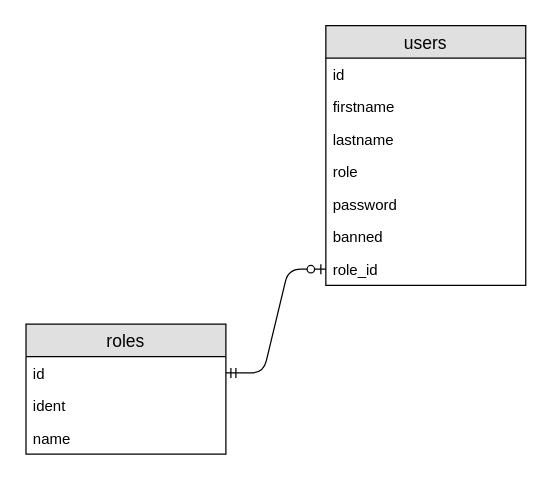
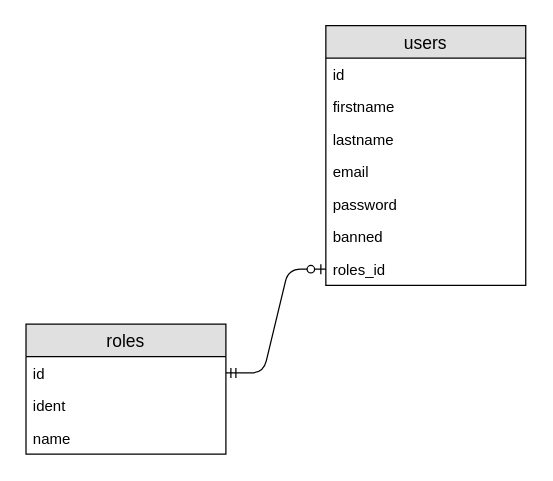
  <mxCell id="0" />
  <mxCell id="1" parent="0" />
  <mxCell id="2" value="users" style="swimlane;fontStyle=0;childLayout=stackLayout;horizontal=1;startSize=26;fillColor=#e0e0e0;horizontalStack=0;resizeParent=1;resizeParentMax=0;resizeLast=0;collapsible=1;marginBottom=0;swimlaneFillColor=#ffffff;align=center;fontSize=14;" vertex="1" parent="1"><mxGeometry x="260" y="20" width="160" height="208" as="geometry" /></mxCell>
  <mxCell id="3" value="id" style="text;strokeColor=none;fillColor=none;spacingLeft=4;spacingRight=4;overflow=hidden;rotatable=0;points=[[0,0.5],[1,0.5]];portConstraint=eastwest;fontSize=12;" vertex="1" parent="2"><mxGeometry y="26" width="160" height="26" as="geometry" /></mxCell>
  <mxCell id="4" value="firstname&#10;" style="text;strokeColor=none;fillColor=none;spacingLeft=4;spacingRight=4;overflow=hidden;rotatable=0;points=[[0,0.5],[1,0.5]];portConstraint=eastwest;fontSize=12;" vertex="1" parent="2"><mxGeometry y="52" width="160" height="26" as="geometry" /></mxCell>
  <mxCell id="5" value="lastname&#10;" style="text;strokeColor=none;fillColor=none;spacingLeft=4;spacingRight=4;overflow=hidden;rotatable=0;points=[[0,0.5],[1,0.5]];portConstraint=eastwest;fontSize=12;" vertex="1" parent="2"><mxGeometry y="78" width="160" height="26" as="geometry" /></mxCell>
- <mxCell id="6" value="role&#10;" style="text;strokeColor=none;fillColor=none;spacingLeft=4;spacingRight=4;overflow=hidden;rotatable=0;points=[[0,0.5],[1,0.5]];portConstraint=eastwest;fontSize=12;" vertex="1" parent="2"><mxGeometry y="104" width="160" height="26" as="geometry" /></mxCell>
+ <mxCell id="6" value="email&#10;" style="text;strokeColor=none;fillColor=none;spacingLeft=4;spacingRight=4;overflow=hidden;rotatable=0;points=[[0,0.5],[1,0.5]];portConstraint=eastwest;fontSize=12;" vertex="1" parent="2"><mxGeometry y="104" width="160" height="26" as="geometry" /></mxCell>
  <mxCell id="7" value="password&#10;" style="text;strokeColor=none;fillColor=none;spacingLeft=4;spacingRight=4;overflow=hidden;rotatable=0;points=[[0,0.5],[1,0.5]];portConstraint=eastwest;fontSize=12;" vertex="1" parent="2"><mxGeometry y="130" width="160" height="26" as="geometry" /></mxCell>
  <mxCell id="8" value="banned&#10;" style="text;strokeColor=none;fillColor=none;spacingLeft=4;spacingRight=4;overflow=hidden;rotatable=0;points=[[0,0.5],[1,0.5]];portConstraint=eastwest;fontSize=12;" vertex="1" parent="2"><mxGeometry y="156" width="160" height="26" as="geometry" /></mxCell>
- <mxCell id="9" value="role_id&#10;" style="text;strokeColor=none;fillColor=none;spacingLeft=4;spacingRight=4;overflow=hidden;rotatable=0;points=[[0,0.5],[1,0.5]];portConstraint=eastwest;fontSize=12;" vertex="1" parent="2"><mxGeometry y="182" width="160" height="26" as="geometry" /></mxCell>
+ <mxCell id="9" value="roles_id&#10;" style="text;strokeColor=none;fillColor=none;spacingLeft=4;spacingRight=4;overflow=hidden;rotatable=0;points=[[0,0.5],[1,0.5]];portConstraint=eastwest;fontSize=12;" vertex="1" parent="2"><mxGeometry y="182" width="160" height="26" as="geometry" /></mxCell>
  <mxCell id="10" value="roles" style="swimlane;fontStyle=0;childLayout=stackLayout;horizontal=1;startSize=26;fillColor=#e0e0e0;horizontalStack=0;resizeParent=1;resizeParentMax=0;resizeLast=0;collapsible=1;marginBottom=0;swimlaneFillColor=#ffffff;align=center;fontSize=14;" vertex="1" parent="1"><mxGeometry x="20" y="259" width="160" height="104" as="geometry" /></mxCell>
  <mxCell id="11" value="id" style="text;strokeColor=none;fillColor=none;spacingLeft=4;spacingRight=4;overflow=hidden;rotatable=0;points=[[0,0.5],[1,0.5]];portConstraint=eastwest;fontSize=12;" vertex="1" parent="10"><mxGeometry y="26" width="160" height="26" as="geometry" /></mxCell>
  <mxCell id="12" value="ident" style="text;strokeColor=none;fillColor=none;spacingLeft=4;spacingRight=4;overflow=hidden;rotatable=0;points=[[0,0.5],[1,0.5]];portConstraint=eastwest;fontSize=12;" vertex="1" parent="10"><mxGeometry y="52" width="160" height="26" as="geometry" /></mxCell>
  <mxCell id="13" value="name" style="text;strokeColor=none;fillColor=none;spacingLeft=4;spacingRight=4;overflow=hidden;rotatable=0;points=[[0,0.5],[1,0.5]];portConstraint=eastwest;fontSize=12;" vertex="1" parent="10"><mxGeometry y="78" width="160" height="26" as="geometry" /></mxCell>
  <mxCell id="14" value="" style="edgeStyle=entityRelationEdgeStyle;fontSize=12;html=1;endArrow=ERzeroToOne;startArrow=ERmandOne;exitX=1;exitY=0.5;exitDx=0;exitDy=0;entryX=0;entryY=0.5;entryDx=0;entryDy=0;" edge="1" parent="1" source="11" target="9"><mxGeometry width="100" height="100" relative="1" as="geometry"><mxPoint x="410" y="40" as="sourcePoint" /><mxPoint x="360" y="220" as="targetPoint" /></mxGeometry></mxCell>
